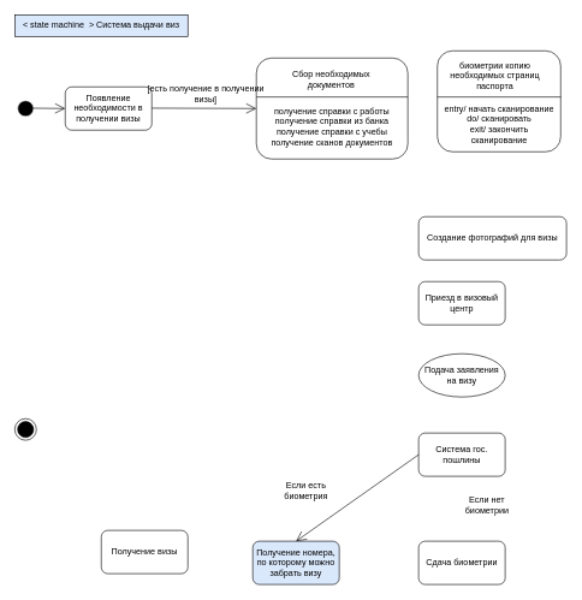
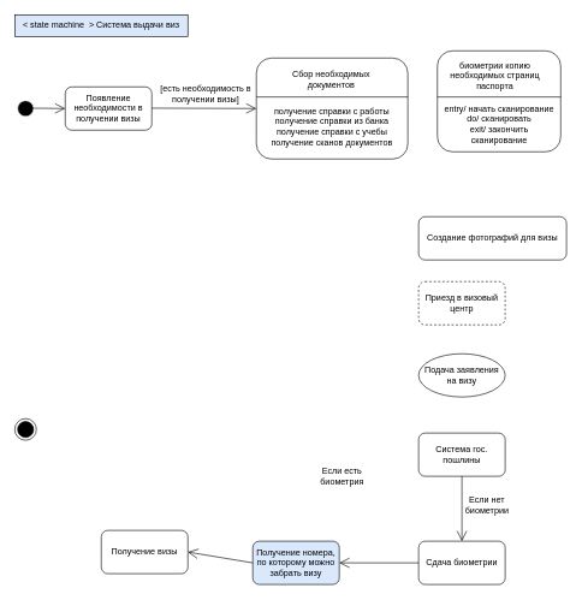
  <mxCell id="0" />
  <mxCell id="1" parent="0" />
  <mxCell id="2" value="&amp;lt; state machine&amp;nbsp; &amp;gt; Система выдачи виз" style="rounded=0;whiteSpace=wrap;html=1;fillColor=#dae8fc;" vertex="1" parent="1"><mxGeometry x="20" y="20" width="240" height="30" as="geometry" /></mxCell>
  <mxCell id="3" value="" style="ellipse;html=1;shape=endState;fillColor=#000000;strokeColor=#000000;" vertex="1" parent="1"><mxGeometry x="20" y="580" width="30" height="30" as="geometry" /></mxCell>
  <mxCell id="4" value="" style="ellipse;html=1;shape=endState;fillColor=#000000;strokeColor=#FFFFFF;" vertex="1" parent="1"><mxGeometry x="20" y="135" width="30" height="30" as="geometry" /></mxCell>
  <mxCell id="5" value="Появление необходимости в получении визы" style="rounded=1;whiteSpace=wrap;html=1;strokeColor=#000000;" vertex="1" parent="1"><mxGeometry x="90" y="120" width="120" height="60" as="geometry" /></mxCell>
  <mxCell id="6" value="" style="rounded=1;whiteSpace=wrap;html=1;strokeColor=#000000;" vertex="1" parent="1"><mxGeometry x="355" y="80" width="210" height="140" as="geometry" /></mxCell>
  <mxCell id="7" value="" style="line;strokeWidth=1;fillColor=none;align=left;verticalAlign=middle;spacingTop=-1;spacingLeft=3;spacingRight=3;rotatable=0;labelPosition=right;points=[];portConstraint=eastwest;" vertex="1" parent="1"><mxGeometry x="355" y="130" width="210" height="8" as="geometry" /></mxCell>
  <mxCell id="8" value="получение справки с работы&lt;br&gt;получение справки из банка&lt;br&gt;получение справки с учебы&lt;br&gt;получение сканов документов&lt;br&gt;" style="text;html=1;strokeColor=none;fillColor=none;align=center;verticalAlign=middle;whiteSpace=wrap;rounded=0;" vertex="1" parent="1"><mxGeometry x="350" y="140" width="220" height="70" as="geometry" /></mxCell>
  <mxCell id="9" value="Сбор необходимых документов" style="text;html=1;strokeColor=none;fillColor=none;align=center;verticalAlign=middle;whiteSpace=wrap;rounded=0;" vertex="1" parent="1"><mxGeometry x="399" y="90" width="120" height="40" as="geometry" /></mxCell>
  <mxCell id="10" value="" style="rounded=1;whiteSpace=wrap;html=1;strokeColor=#000000;" vertex="1" parent="1"><mxGeometry x="606" y="70" width="171" height="140" as="geometry" /></mxCell>
  <mxCell id="11" value="Создание фотографий для визы" style="rounded=1;whiteSpace=wrap;html=1;strokeColor=#000000;" vertex="1" parent="1"><mxGeometry x="580" y="300" width="205" height="60" as="geometry" /></mxCell>
  <mxCell id="12" value="Сдача биометрии" style="rounded=1;whiteSpace=wrap;html=1;strokeColor=#000000;" vertex="1" parent="1"><mxGeometry x="580" y="750" width="120" height="60" as="geometry" /></mxCell>
  <mxCell id="13" value="Система гос. пошлины" style="rounded=1;whiteSpace=wrap;html=1;strokeColor=#000000;" vertex="1" parent="1"><mxGeometry x="580" y="600" width="120" height="60" as="geometry" /></mxCell>
- <mxCell id="14" value="Приезд в визовый центр" style="rounded=1;whiteSpace=wrap;html=1;strokeColor=#000000;" vertex="1" parent="1"><mxGeometry x="580" y="390" width="120" height="60" as="geometry" /></mxCell>
+ <mxCell id="14" value="Приезд в визовый центр" style="rounded=1;whiteSpace=wrap;html=1;strokeColor=#000000;dashed=1;" vertex="1" parent="1"><mxGeometry x="580" y="390" width="120" height="60" as="geometry" /></mxCell>
  <mxCell id="15" value="Подача заявления на визу" style="ellipse;whiteSpace=wrap;html=1;strokeColor=#000000;" vertex="1" parent="1"><mxGeometry x="580" y="490" width="120" height="60" as="geometry" /></mxCell>
  <mxCell id="16" value="Получение номера, по которому можно забрать визу" style="rounded=1;whiteSpace=wrap;html=1;strokeColor=#000000;fillColor=#dae8fc;" vertex="1" parent="1"><mxGeometry x="350" y="750" width="120" height="60" as="geometry" /></mxCell>
  <mxCell id="17" value="Получение визы" style="rounded=1;whiteSpace=wrap;html=1;strokeColor=#000000;" vertex="1" parent="1"><mxGeometry x="140" y="735" width="120" height="60" as="geometry" /></mxCell>
  <mxCell id="18" value="" style="line;strokeWidth=1;fillColor=none;align=left;verticalAlign=middle;spacingTop=-1;spacingLeft=3;spacingRight=3;rotatable=0;labelPosition=right;points=[];portConstraint=eastwest;" vertex="1" parent="1"><mxGeometry x="606" y="130" width="171" height="8" as="geometry" /></mxCell>
  <mxCell id="19" value="&lt;br&gt;entry/ начать сканирование&lt;br&gt;do/ сканировать&lt;br&gt;exit/ закончить сканирование" style="text;html=1;strokeColor=none;fillColor=none;align=center;verticalAlign=middle;whiteSpace=wrap;rounded=0;" vertex="1" parent="1"><mxGeometry x="611.5" y="130" width="160" height="70" as="geometry" /></mxCell>
  <mxCell id="20" value="биометрии копию необходимых страниц паспорта" style="text;html=1;strokeColor=none;fillColor=none;align=center;verticalAlign=middle;whiteSpace=wrap;rounded=0;" vertex="1" parent="1"><mxGeometry x="611" y="80" width="150" height="50" as="geometry" /></mxCell>
  <mxCell id="21" value="" style="endArrow=open;endFill=1;endSize=12;html=1;" edge="1" parent="1"><mxGeometry width="160" relative="1" as="geometry"><mxPoint x="40" y="149.5" as="sourcePoint" /><mxPoint x="90" y="150" as="targetPoint" /></mxGeometry></mxCell>
  <mxCell id="22" value="" style="endArrow=open;endFill=1;endSize=12;html=1;entryX=0;entryY=0.5;entryDx=0;entryDy=0;" edge="1" parent="1" target="6"><mxGeometry width="160" relative="1" as="geometry"><mxPoint x="210" y="149.5" as="sourcePoint" /><mxPoint x="350" y="150" as="targetPoint" /></mxGeometry></mxCell>
+ <mxCell id="23" value="" style="endArrow=open;endFill=1;endSize=12;html=1;exitX=0.5;exitY=1;exitDx=0;exitDy=0;entryX=0.5;entryY=0;entryDx=0;entryDy=0;" edge="1" parent="1" source="13" target="12"><mxGeometry width="160" relative="1" as="geometry"><mxPoint x="640" y="754" as="sourcePoint" /><mxPoint x="650" y="750" as="targetPoint" /></mxGeometry></mxCell>
  <mxCell id="24" value="Если нет биометрии" style="text;html=1;strokeColor=none;fillColor=none;align=center;verticalAlign=middle;whiteSpace=wrap;rounded=0;" vertex="1" parent="1"><mxGeometry x="655" y="690" width="40" height="20" as="geometry" /></mxCell>
- <mxCell id="25" value="Если есть биометрия" style="text;html=1;strokeColor=none;fillColor=none;align=center;verticalAlign=middle;whiteSpace=wrap;rounded=0;" vertex="1" parent="1"><mxGeometry x="404" y="670" width="40" height="20" as="geometry" /></mxCell>
- <mxCell id="26" value="" style="endArrow=open;endFill=1;endSize=12;html=1;exitX=0;exitY=0.5;exitDx=0;exitDy=0;entryX=0.5;entryY=0;entryDx=0;entryDy=0;" edge="1" parent="1" source="13" target="16"><mxGeometry width="160" relative="1" as="geometry"><mxPoint x="390" y="700" as="sourcePoint" /><mxPoint x="550" y="700" as="targetPoint" /></mxGeometry></mxCell>
- <mxCell id="29" value="[есть получение в получении визы]" style="text;html=1;strokeColor=none;fillColor=none;align=center;verticalAlign=middle;whiteSpace=wrap;rounded=0;" vertex="1" parent="1"><mxGeometry x="200" y="120" width="170" height="20" as="geometry" /></mxCell>
+ <mxCell id="25" value="Если есть биометрия" style="text;html=1;strokeColor=none;fillColor=none;align=center;verticalAlign=middle;whiteSpace=wrap;rounded=0;" vertex="1" parent="1"><mxGeometry x="454" y="650" width="40" height="20" as="geometry" /></mxCell>
+ <mxCell id="27" value="" style="endArrow=open;endFill=1;endSize=12;html=1;exitX=0;exitY=0.5;exitDx=0;exitDy=0;entryX=1;entryY=0.5;entryDx=0;entryDy=0;" edge="1" parent="1" source="12" target="16"><mxGeometry width="160" relative="1" as="geometry"><mxPoint x="390" y="700" as="sourcePoint" /><mxPoint x="550" y="700" as="targetPoint" /></mxGeometry></mxCell>
+ <mxCell id="28" value="" style="endArrow=open;endFill=1;endSize=12;html=1;exitX=0;exitY=0.5;exitDx=0;exitDy=0;entryX=1;entryY=0.5;entryDx=0;entryDy=0;" edge="1" parent="1" source="16" target="17"><mxGeometry width="160" relative="1" as="geometry"><mxPoint x="390" y="640" as="sourcePoint" /><mxPoint x="550" y="640" as="targetPoint" /></mxGeometry></mxCell>
+ <mxCell id="29" value="[есть необходимость в получении визы]" style="text;html=1;strokeColor=none;fillColor=none;align=center;verticalAlign=middle;whiteSpace=wrap;rounded=0;" vertex="1" parent="1"><mxGeometry x="200" y="120" width="170" height="20" as="geometry" /></mxCell>
